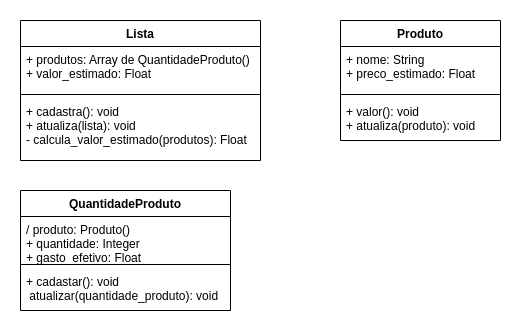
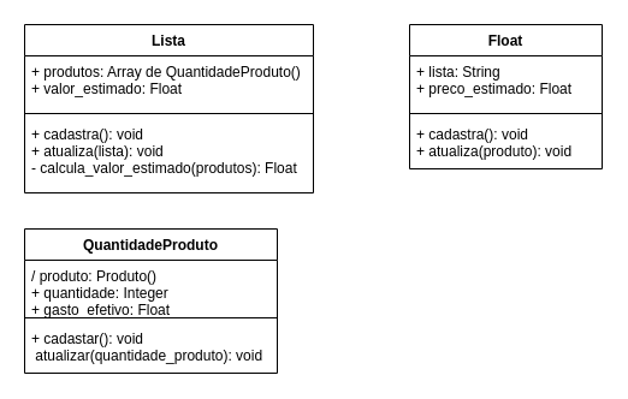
  <mxCell id="0" />
  <mxCell id="1" parent="0" />
  <mxCell id="2" value="Lista" style="swimlane;fontStyle=1;align=center;verticalAlign=top;childLayout=stackLayout;horizontal=1;startSize=26;horizontalStack=0;resizeParent=1;resizeParentMax=0;resizeLast=0;collapsible=1;marginBottom=0;" vertex="1" parent="1"><mxGeometry x="20" y="20" width="240" height="140" as="geometry" /></mxCell>
  <mxCell id="3" value="+ produtos: Array de QuantidadeProduto()&#10;+ valor_estimado: Float" style="text;strokeColor=none;fillColor=none;align=left;verticalAlign=top;spacingLeft=4;spacingRight=4;overflow=hidden;rotatable=0;points=[[0,0.5],[1,0.5]];portConstraint=eastwest;" vertex="1" parent="2"><mxGeometry y="26" width="240" height="44" as="geometry" /></mxCell>
  <mxCell id="4" value="" style="line;strokeWidth=1;fillColor=none;align=left;verticalAlign=middle;spacingTop=-1;spacingLeft=3;spacingRight=3;rotatable=0;labelPosition=right;points=[];portConstraint=eastwest;" vertex="1" parent="2"><mxGeometry y="70" width="240" height="8" as="geometry" /></mxCell>
  <mxCell id="5" value="+ cadastra(): void&#10;+ atualiza(lista): void&#10;- calcula_valor_estimado(produtos): Float" style="text;strokeColor=none;fillColor=none;align=left;verticalAlign=top;spacingLeft=4;spacingRight=4;overflow=hidden;rotatable=0;points=[[0,0.5],[1,0.5]];portConstraint=eastwest;" vertex="1" parent="2"><mxGeometry y="78" width="240" height="62" as="geometry" /></mxCell>
- <mxCell id="6" value="Produto" style="swimlane;fontStyle=1;align=center;verticalAlign=top;childLayout=stackLayout;horizontal=1;startSize=26;horizontalStack=0;resizeParent=1;resizeParentMax=0;resizeLast=0;collapsible=1;marginBottom=0;" vertex="1" parent="1"><mxGeometry x="340" y="20" width="160" height="120" as="geometry" /></mxCell>
- <mxCell id="7" value="+ nome: String&#10;+ preco_estimado: Float" style="text;strokeColor=none;fillColor=none;align=left;verticalAlign=top;spacingLeft=4;spacingRight=4;overflow=hidden;rotatable=0;points=[[0,0.5],[1,0.5]];portConstraint=eastwest;" vertex="1" parent="6"><mxGeometry y="26" width="160" height="44" as="geometry" /></mxCell>
+ <mxCell id="6" value="Float" style="swimlane;fontStyle=1;align=center;verticalAlign=top;childLayout=stackLayout;horizontal=1;startSize=26;horizontalStack=0;resizeParent=1;resizeParentMax=0;resizeLast=0;collapsible=1;marginBottom=0;" vertex="1" parent="1"><mxGeometry x="340" y="20" width="160" height="120" as="geometry" /></mxCell>
+ <mxCell id="7" value="+ lista: String&#10;+ preco_estimado: Float" style="text;strokeColor=none;fillColor=none;align=left;verticalAlign=top;spacingLeft=4;spacingRight=4;overflow=hidden;rotatable=0;points=[[0,0.5],[1,0.5]];portConstraint=eastwest;" vertex="1" parent="6"><mxGeometry y="26" width="160" height="44" as="geometry" /></mxCell>
  <mxCell id="8" value="" style="line;strokeWidth=1;fillColor=none;align=left;verticalAlign=middle;spacingTop=-1;spacingLeft=3;spacingRight=3;rotatable=0;labelPosition=right;points=[];portConstraint=eastwest;" vertex="1" parent="6"><mxGeometry y="70" width="160" height="8" as="geometry" /></mxCell>
- <mxCell id="9" value="+ valor(): void&#10;+ atualiza(produto): void" style="text;strokeColor=none;fillColor=none;align=left;verticalAlign=top;spacingLeft=4;spacingRight=4;overflow=hidden;rotatable=0;points=[[0,0.5],[1,0.5]];portConstraint=eastwest;" vertex="1" parent="6"><mxGeometry y="78" width="160" height="42" as="geometry" /></mxCell>
+ <mxCell id="9" value="+ cadastra(): void&#10;+ atualiza(produto): void" style="text;strokeColor=none;fillColor=none;align=left;verticalAlign=top;spacingLeft=4;spacingRight=4;overflow=hidden;rotatable=0;points=[[0,0.5],[1,0.5]];portConstraint=eastwest;" vertex="1" parent="6"><mxGeometry y="78" width="160" height="42" as="geometry" /></mxCell>
  <mxCell id="10" value="QuantidadeProduto" style="swimlane;fontStyle=1;align=center;verticalAlign=top;childLayout=stackLayout;horizontal=1;startSize=26;horizontalStack=0;resizeParent=1;resizeParentMax=0;resizeLast=0;collapsible=1;marginBottom=0;" vertex="1" parent="1"><mxGeometry x="20" y="190" width="210" height="120" as="geometry" /></mxCell>
  <mxCell id="11" value="/ produto: Produto()&#10;+ quantidade: Integer&#10;+ gasto_efetivo: Float" style="text;strokeColor=none;fillColor=none;align=left;verticalAlign=top;spacingLeft=4;spacingRight=4;overflow=hidden;rotatable=0;points=[[0,0.5],[1,0.5]];portConstraint=eastwest;" vertex="1" parent="10"><mxGeometry y="26" width="210" height="44" as="geometry" /></mxCell>
  <mxCell id="12" value="" style="line;strokeWidth=1;fillColor=none;align=left;verticalAlign=middle;spacingTop=-1;spacingLeft=3;spacingRight=3;rotatable=0;labelPosition=right;points=[];portConstraint=eastwest;" vertex="1" parent="10"><mxGeometry y="70" width="210" height="8" as="geometry" /></mxCell>
  <mxCell id="13" value="+ cadastar(): void&#10; atualizar(quantidade_produto): void" style="text;strokeColor=none;fillColor=none;align=left;verticalAlign=top;spacingLeft=4;spacingRight=4;overflow=hidden;rotatable=0;points=[[0,0.5],[1,0.5]];portConstraint=eastwest;" vertex="1" parent="10"><mxGeometry y="78" width="210" height="42" as="geometry" /></mxCell>
